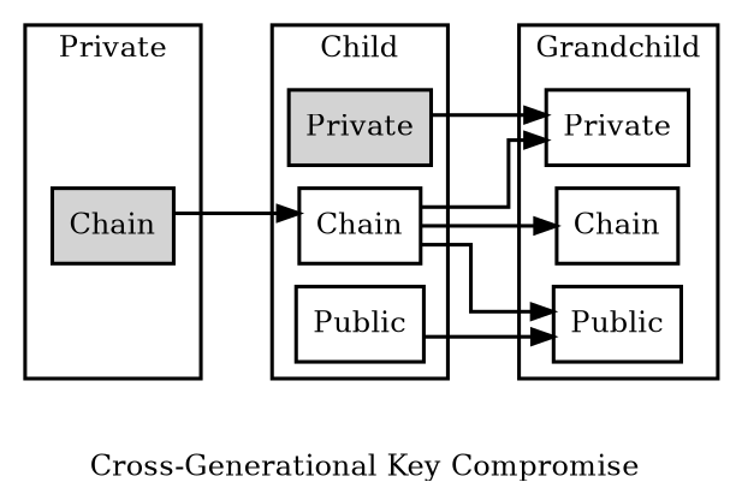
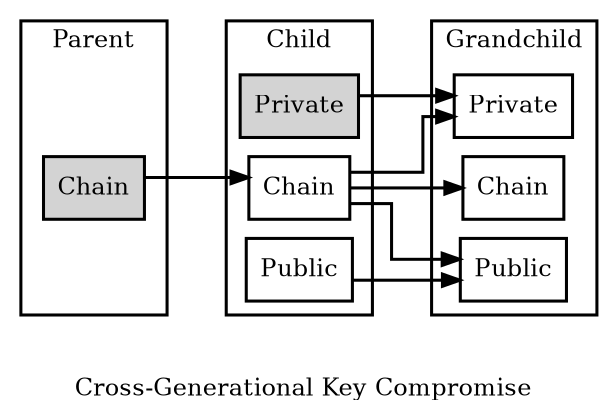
  digraph {
    label="Cross-Generational Key Compromise"
    nodesep=0.15
    penwidth=1.75
    rankdir=LR
    ranksep=0.7
    splines=ortho
    node [penwidth=1.75 shape=box]
    edge [penwidth=1.75]
    n1 [label=Private style=invis]
    n2 [label=Chain style=filled]
    n3 [label=Public style=invis]
    n4 [label=Private style=filled]
    n5 [label=Chain]
    n6 [label=Public]
    n7 [label=Private]
    n8 [label=Chain]
    n9 [label=Public]
    subgraph cluster_1 {
-     label=Private
+     label=Parent
      n1
      n2
      n3
    }
    subgraph cluster_2 {
      label=Child
      n4
      n5
      n6
    }
    subgraph cluster_3 {
      label=Grandchild
      n7
      n8
      n9
    }
    n1 -> n4 [style=invis]
    n2 -> n5
    n2 -> n6 [style=invis]
    n3 -> n6 [style=invis]
    n4 -> n7
    n5 -> n7
    n5 -> n8
    n5 -> n9
    n6 -> n9
  }
